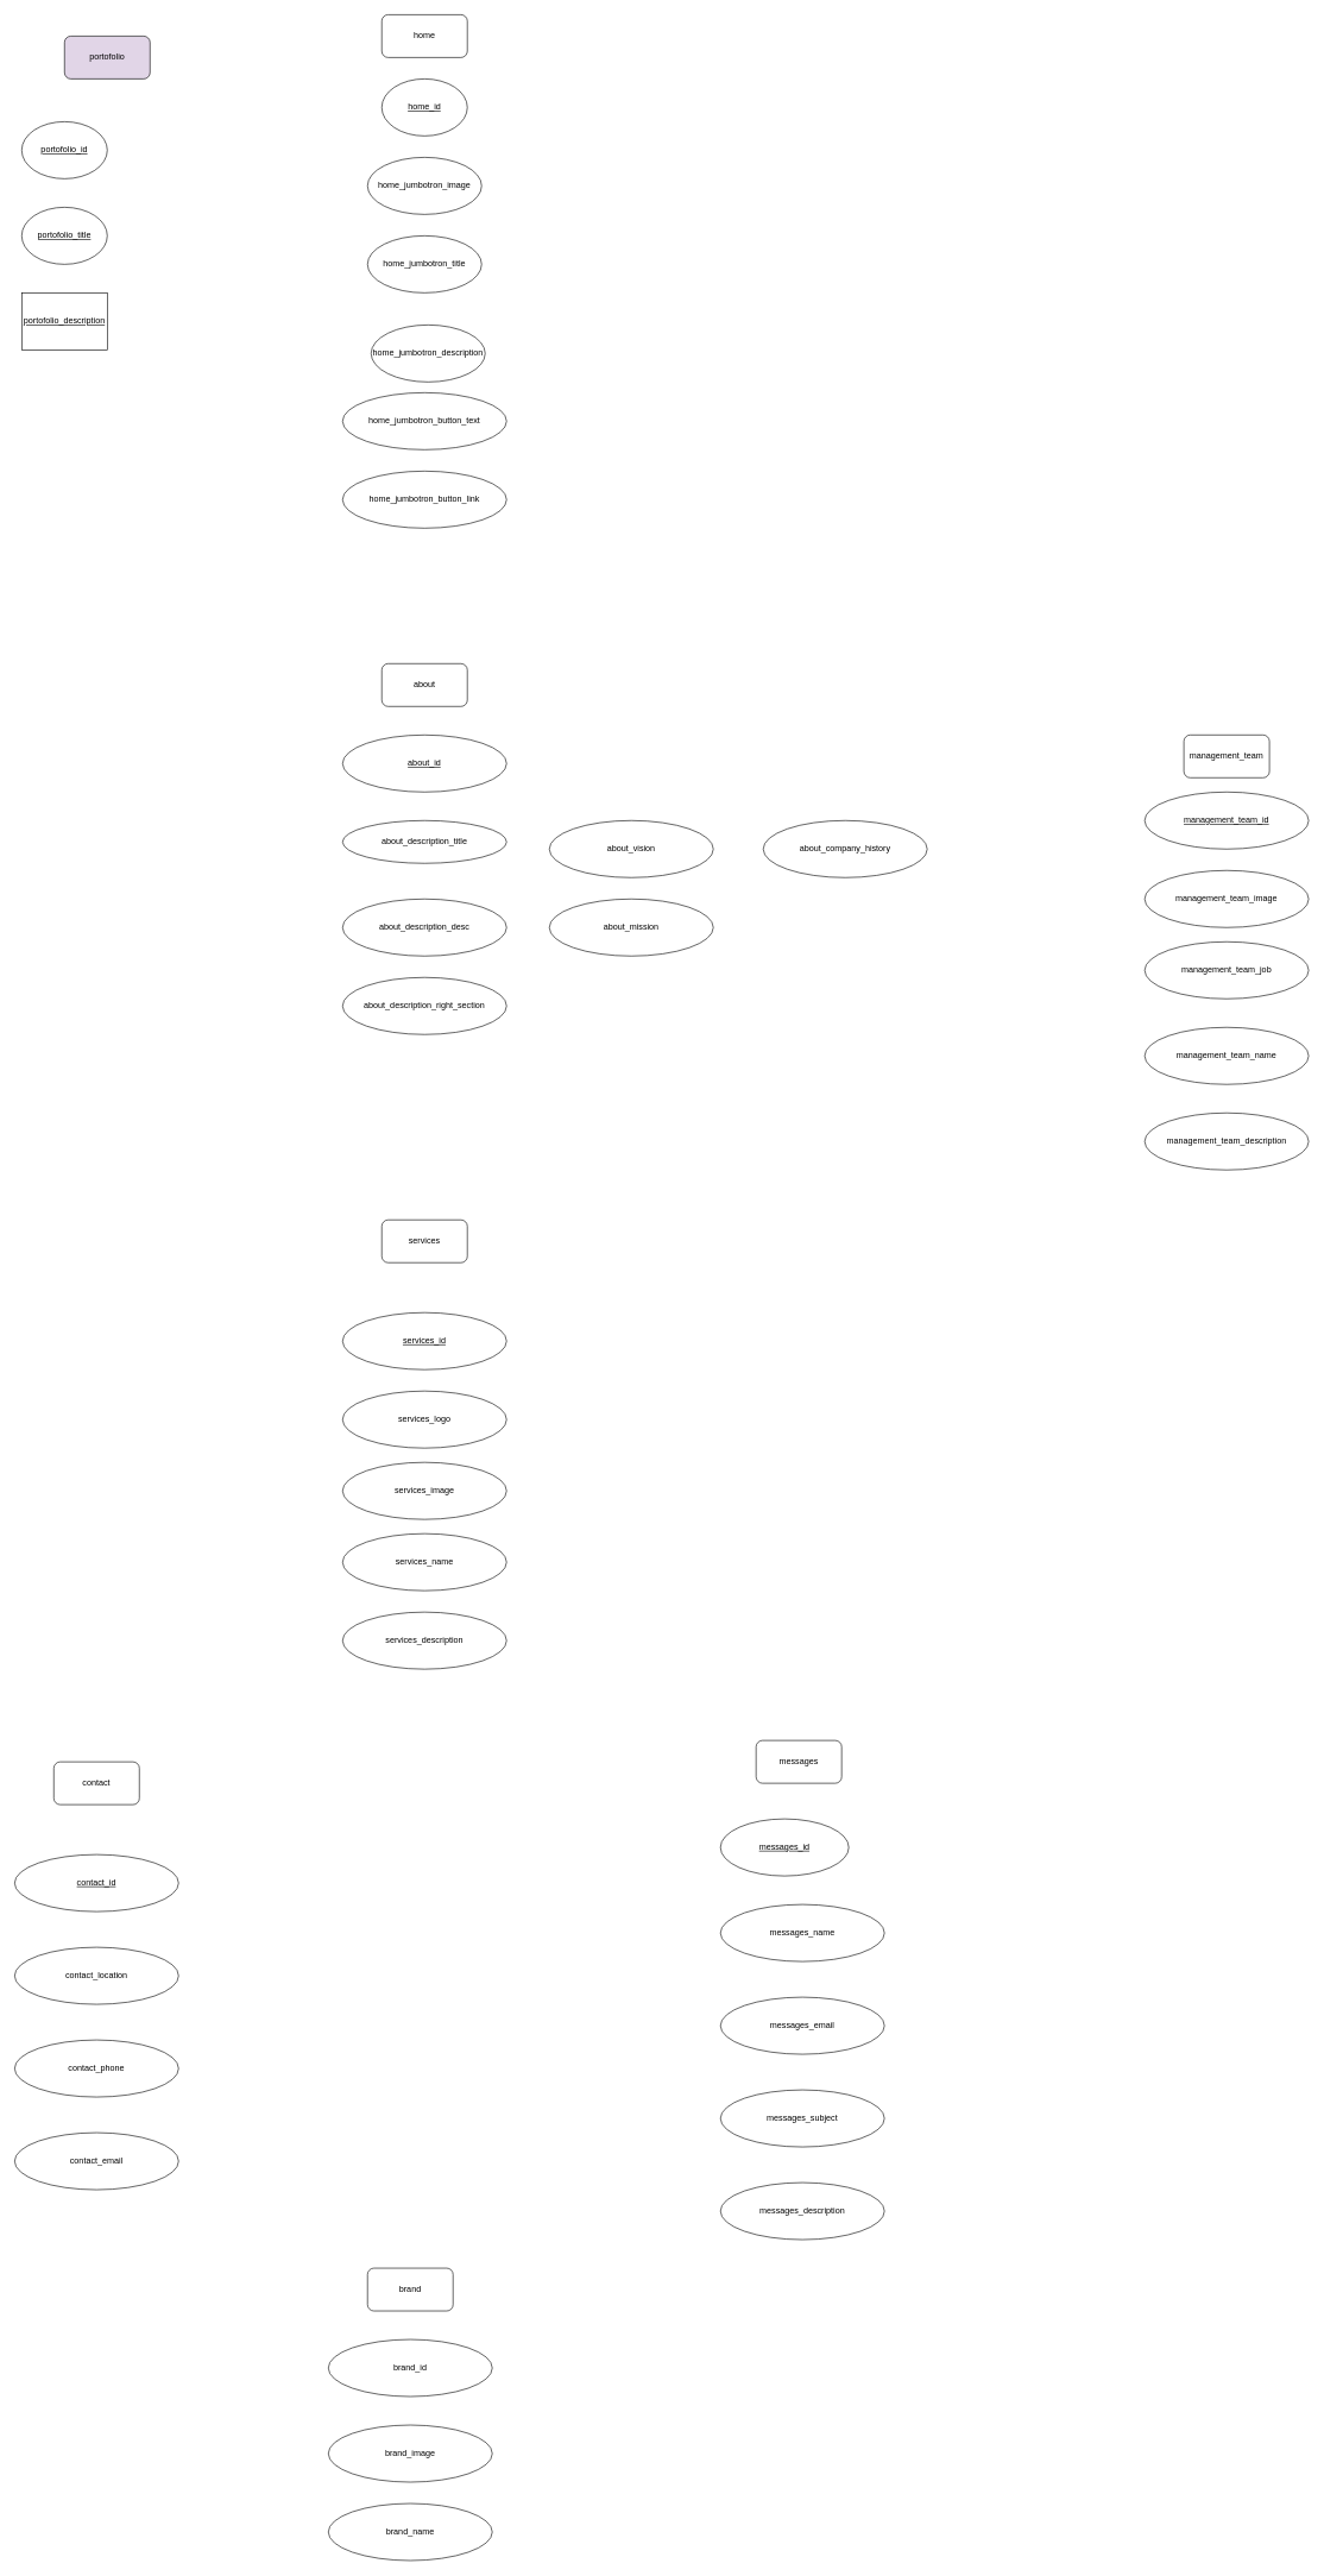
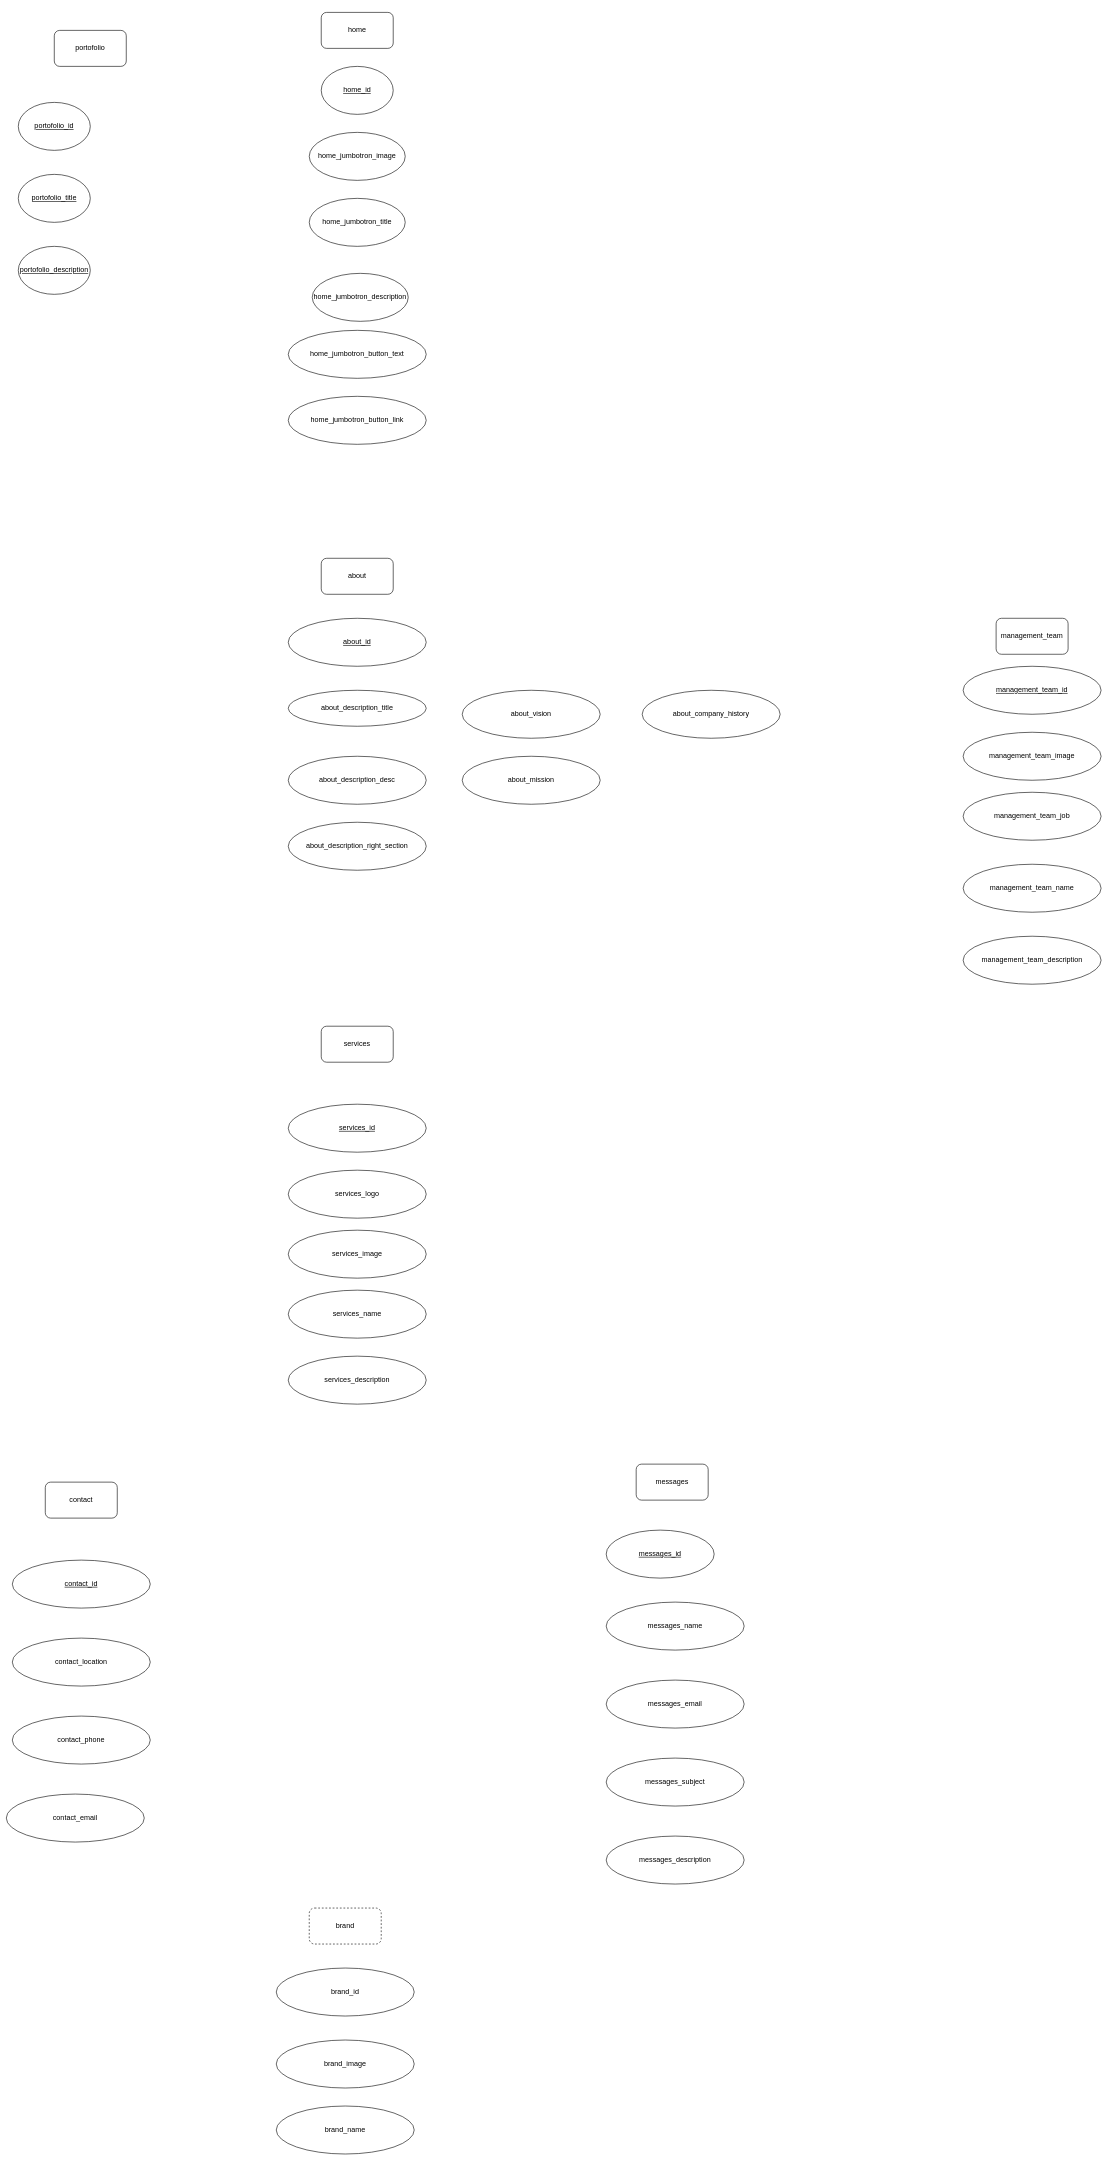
  <mxCell id="0" />
  <mxCell id="1" parent="0" />
  <mxCell id="2" value="home" style="rounded=1;whiteSpace=wrap;html=1;" vertex="1" parent="1"><mxGeometry x="535" y="20" width="120" height="60" as="geometry" /></mxCell>
  <mxCell id="3" value="&lt;u&gt;home_id&lt;/u&gt;" style="ellipse;whiteSpace=wrap;html=1;" vertex="1" parent="1"><mxGeometry x="535" y="110" width="120" height="80" as="geometry" /></mxCell>
  <mxCell id="4" value="home_jumbotron_image" style="ellipse;whiteSpace=wrap;html=1;" vertex="1" parent="1"><mxGeometry x="515" y="220" width="160" height="80" as="geometry" /></mxCell>
  <mxCell id="5" value="home_jumbotron_title" style="ellipse;whiteSpace=wrap;html=1;" vertex="1" parent="1"><mxGeometry x="515" y="330" width="160" height="80" as="geometry" /></mxCell>
  <mxCell id="6" value="home_jumbotron_description" style="ellipse;whiteSpace=wrap;html=1;" vertex="1" parent="1"><mxGeometry x="520" y="455" width="160" height="80" as="geometry" /></mxCell>
  <mxCell id="7" value="home_jumbotron_button_link" style="ellipse;whiteSpace=wrap;html=1;" vertex="1" parent="1"><mxGeometry x="480" y="660" width="230" height="80" as="geometry" /></mxCell>
  <mxCell id="8" value="home_jumbotron_button_text" style="ellipse;whiteSpace=wrap;html=1;" vertex="1" parent="1"><mxGeometry x="480" y="550" width="230" height="80" as="geometry" /></mxCell>
  <mxCell id="9" value="brand_image" style="ellipse;whiteSpace=wrap;html=1;" vertex="1" parent="1"><mxGeometry x="460" y="3400" width="230" height="80" as="geometry" /></mxCell>
  <mxCell id="10" value="brand_name" style="ellipse;whiteSpace=wrap;html=1;" vertex="1" parent="1"><mxGeometry x="460" y="3510" width="230" height="80" as="geometry" /></mxCell>
- <mxCell id="11" value="portofolio" style="rounded=1;whiteSpace=wrap;html=1;fillColor=#e1d5e7;" vertex="1" parent="1"><mxGeometry x="90" y="50" width="120" height="60" as="geometry" /></mxCell>
+ <mxCell id="11" value="portofolio" style="rounded=1;whiteSpace=wrap;html=1;" vertex="1" parent="1"><mxGeometry x="90" y="50" width="120" height="60" as="geometry" /></mxCell>
  <mxCell id="12" value="&lt;u&gt;portofolio_id&lt;/u&gt;" style="ellipse;whiteSpace=wrap;html=1;" vertex="1" parent="1"><mxGeometry x="30" y="170" width="120" height="80" as="geometry" /></mxCell>
  <mxCell id="13" value="&lt;u&gt;portofolio_title&lt;/u&gt;" style="ellipse;whiteSpace=wrap;html=1;" vertex="1" parent="1"><mxGeometry x="30" y="290" width="120" height="80" as="geometry" /></mxCell>
- <mxCell id="14" value="&lt;u&gt;portofolio_description&lt;/u&gt;" style="whiteSpace=wrap;html=1;rounded=0;" vertex="1" parent="1"><mxGeometry x="30" y="410" width="120" height="80" as="geometry" /></mxCell>
- <mxCell id="15" value="brand" style="rounded=1;whiteSpace=wrap;html=1;" vertex="1" parent="1"><mxGeometry x="515" y="3180" width="120" height="60" as="geometry" /></mxCell>
+ <mxCell id="14" value="&lt;u&gt;portofolio_description&lt;/u&gt;" style="ellipse;whiteSpace=wrap;html=1;" vertex="1" parent="1"><mxGeometry x="30" y="410" width="120" height="80" as="geometry" /></mxCell>
+ <mxCell id="15" value="brand" style="rounded=1;whiteSpace=wrap;html=1;dashed=1;" vertex="1" parent="1"><mxGeometry x="515" y="3180" width="120" height="60" as="geometry" /></mxCell>
  <mxCell id="16" value="brand_id" style="ellipse;whiteSpace=wrap;html=1;" vertex="1" parent="1"><mxGeometry x="460" y="3280" width="230" height="80" as="geometry" /></mxCell>
  <mxCell id="17" value="about" style="rounded=1;whiteSpace=wrap;html=1;" vertex="1" parent="1"><mxGeometry x="535" y="930" width="120" height="60" as="geometry" /></mxCell>
  <mxCell id="18" value="about_id" style="ellipse;whiteSpace=wrap;html=1;fontStyle=4" vertex="1" parent="1"><mxGeometry x="480" y="1030" width="230" height="80" as="geometry" /></mxCell>
  <mxCell id="19" value="about_description_title" style="ellipse;whiteSpace=wrap;html=1;" vertex="1" parent="1"><mxGeometry x="480" y="1150" width="230" height="60" as="geometry" /></mxCell>
  <mxCell id="20" value="about_description_desc" style="ellipse;whiteSpace=wrap;html=1;" vertex="1" parent="1"><mxGeometry x="480" y="1260" width="230" height="80" as="geometry" /></mxCell>
  <mxCell id="21" value="about_description_right_section" style="ellipse;whiteSpace=wrap;html=1;" vertex="1" parent="1"><mxGeometry x="480" y="1370" width="230" height="80" as="geometry" /></mxCell>
  <mxCell id="22" value="about_company_history" style="ellipse;whiteSpace=wrap;html=1;" vertex="1" parent="1"><mxGeometry x="1070" y="1150" width="230" height="80" as="geometry" /></mxCell>
  <mxCell id="23" value="management_team_job" style="ellipse;whiteSpace=wrap;html=1;" vertex="1" parent="1"><mxGeometry x="1605" y="1320" width="230" height="80" as="geometry" /></mxCell>
  <mxCell id="24" value="management_team_name" style="ellipse;whiteSpace=wrap;html=1;" vertex="1" parent="1"><mxGeometry x="1605" y="1440" width="230" height="80" as="geometry" /></mxCell>
  <mxCell id="25" value="management_team_image" style="ellipse;whiteSpace=wrap;html=1;" vertex="1" parent="1"><mxGeometry x="1605" y="1220" width="230" height="80" as="geometry" /></mxCell>
  <mxCell id="26" value="management_team_description" style="ellipse;whiteSpace=wrap;html=1;" vertex="1" parent="1"><mxGeometry x="1605" y="1560" width="230" height="80" as="geometry" /></mxCell>
  <mxCell id="27" value="about_vision" style="ellipse;whiteSpace=wrap;html=1;" vertex="1" parent="1"><mxGeometry x="770" y="1150" width="230" height="80" as="geometry" /></mxCell>
  <mxCell id="28" value="about_mission" style="ellipse;whiteSpace=wrap;html=1;" vertex="1" parent="1"><mxGeometry x="770" y="1260" width="230" height="80" as="geometry" /></mxCell>
  <mxCell id="29" value="services" style="rounded=1;whiteSpace=wrap;html=1;" vertex="1" parent="1"><mxGeometry x="535" y="1710" width="120" height="60" as="geometry" /></mxCell>
  <mxCell id="30" value="services_id" style="ellipse;whiteSpace=wrap;html=1;fontStyle=4" vertex="1" parent="1"><mxGeometry x="480" y="1840" width="230" height="80" as="geometry" /></mxCell>
  <mxCell id="31" value="services_name" style="ellipse;whiteSpace=wrap;html=1;" vertex="1" parent="1"><mxGeometry x="480" y="2150" width="230" height="80" as="geometry" /></mxCell>
  <mxCell id="32" value="services_description" style="ellipse;whiteSpace=wrap;html=1;" vertex="1" parent="1"><mxGeometry x="480" y="2260" width="230" height="80" as="geometry" /></mxCell>
  <mxCell id="33" value="contact" style="rounded=1;whiteSpace=wrap;html=1;" vertex="1" parent="1"><mxGeometry x="75" y="2470" width="120" height="60" as="geometry" /></mxCell>
  <mxCell id="34" value="contact_id" style="ellipse;whiteSpace=wrap;html=1;fontStyle=4" vertex="1" parent="1"><mxGeometry x="20" y="2600" width="230" height="80" as="geometry" /></mxCell>
  <mxCell id="35" value="contact_phone" style="ellipse;whiteSpace=wrap;html=1;" vertex="1" parent="1"><mxGeometry x="20" y="2860" width="230" height="80" as="geometry" /></mxCell>
- <mxCell id="36" value="contact_email" style="ellipse;whiteSpace=wrap;html=1;" vertex="1" parent="1"><mxGeometry x="20" y="2990" width="230" height="80" as="geometry" /></mxCell>
+ <mxCell id="36" value="contact_email" style="ellipse;whiteSpace=wrap;html=1;" vertex="1" parent="1"><mxGeometry x="10" y="2990" width="230" height="80" as="geometry" /></mxCell>
  <mxCell id="37" value="contact_location" style="ellipse;whiteSpace=wrap;html=1;" vertex="1" parent="1"><mxGeometry x="20" y="2730" width="230" height="80" as="geometry" /></mxCell>
  <mxCell id="38" value="messages" style="rounded=1;whiteSpace=wrap;html=1;" vertex="1" parent="1"><mxGeometry x="1060" y="2440" width="120" height="60" as="geometry" /></mxCell>
  <mxCell id="39" value="messages_id" style="ellipse;whiteSpace=wrap;html=1;fontStyle=4" vertex="1" parent="1"><mxGeometry x="1010" y="2550" width="180" height="80" as="geometry" /></mxCell>
  <mxCell id="40" value="messages_name" style="ellipse;whiteSpace=wrap;html=1;" vertex="1" parent="1"><mxGeometry x="1010" y="2670" width="230" height="80" as="geometry" /></mxCell>
  <mxCell id="41" value="messages_email" style="ellipse;whiteSpace=wrap;html=1;" vertex="1" parent="1"><mxGeometry x="1010" y="2800" width="230" height="80" as="geometry" /></mxCell>
  <mxCell id="42" value="messages_subject" style="ellipse;whiteSpace=wrap;html=1;" vertex="1" parent="1"><mxGeometry x="1010" y="2930" width="230" height="80" as="geometry" /></mxCell>
  <mxCell id="43" value="messages_description" style="ellipse;whiteSpace=wrap;html=1;" vertex="1" parent="1"><mxGeometry x="1010" y="3060" width="230" height="80" as="geometry" /></mxCell>
  <mxCell id="44" value="services_image" style="ellipse;whiteSpace=wrap;html=1;" vertex="1" parent="1"><mxGeometry x="480" y="2050" width="230" height="80" as="geometry" /></mxCell>
  <mxCell id="45" value="services_logo" style="ellipse;whiteSpace=wrap;html=1;" vertex="1" parent="1"><mxGeometry x="480" y="1950" width="230" height="80" as="geometry" /></mxCell>
  <mxCell id="46" value="management_team" style="rounded=1;whiteSpace=wrap;html=1;" vertex="1" parent="1"><mxGeometry x="1660" y="1030" width="120" height="60" as="geometry" /></mxCell>
  <mxCell id="47" value="management_team_id" style="ellipse;whiteSpace=wrap;html=1;fontStyle=4" vertex="1" parent="1"><mxGeometry x="1605" y="1110" width="230" height="80" as="geometry" /></mxCell>
